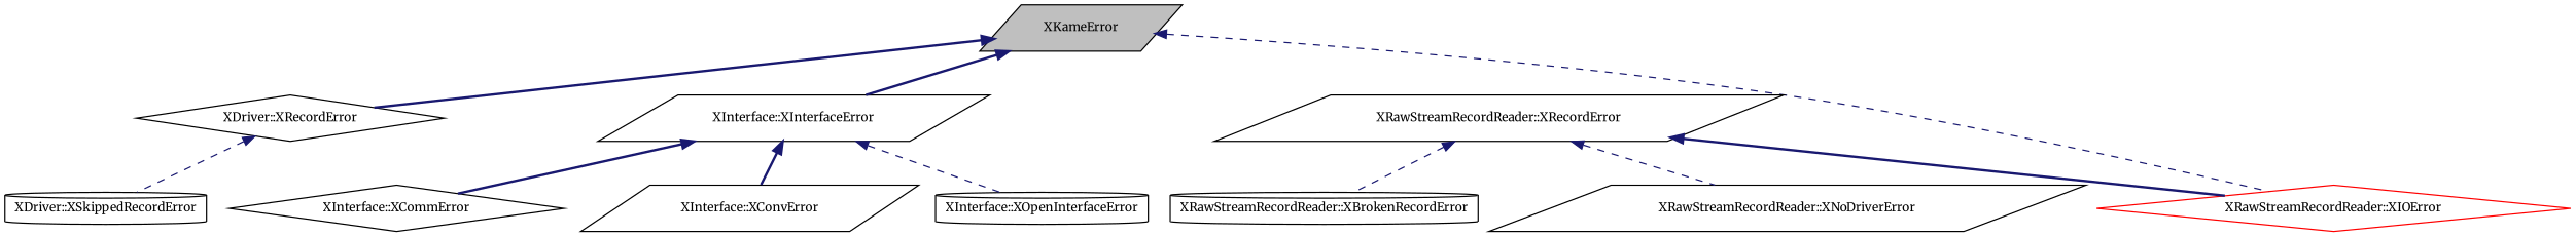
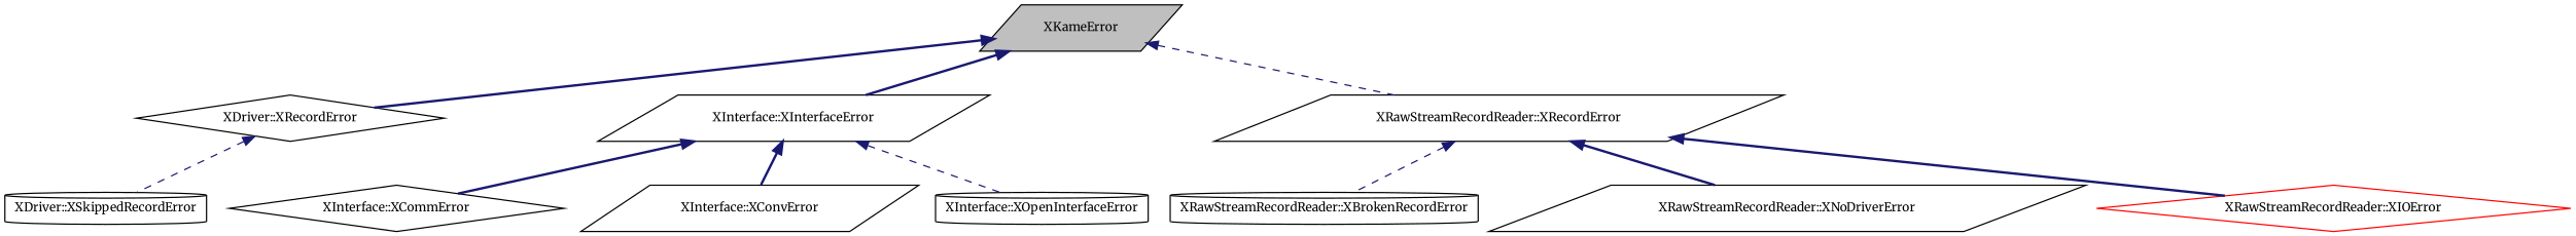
  digraph {
    fontname=Merriweather
    node [color=black fillcolor=white fontname=Merriweather fontsize=10 shape=parallelogram style=filled]
    edge [color=midnightblue dir=back fontname=Merriweather fontsize=10 labelfontname="FreeSans.ttf" labelfontsize=10 style=bold]
    n1 [fillcolor=grey75 fontcolor=black height=0.2 label=XKameError width=0.4]
    n2 [height=0.2 label="XDriver::XRecordError" shape=diamond width=0.4]
    n3 [height=0.2 label="XInterface::XInterfaceError" width=0.4]
    n4 [height=0.2 label="XRawStreamRecordReader::XRecordError" width=0.4]
    n5 [height=0.2 label="XDriver::XSkippedRecordError" shape=cylinder width=0.4]
    n6 [height=0.2 label="XInterface::XCommError" shape=diamond width=0.4]
    n7 [height=0.2 label="XInterface::XConvError" width=0.4]
    n8 [height=0.2 label="XInterface::XOpenInterfaceError" shape=cylinder width=0.4]
    n9 [height=0.2 label="XRawStreamRecordReader::XBrokenRecordError" shape=cylinder width=0.4]
    n10 [color=red height=0.2 label="XRawStreamRecordReader::XIOError" shape=diamond width=0.4]
    n11 [height=0.2 label="XRawStreamRecordReader::XNoDriverError" width=0.4]
    n1 -> n2
    n1 -> n3
-   n1 -> n10 [style=dashed]
+   n1 -> n4 [style=dashed]
    n2 -> n5 [style=dashed]
    n3 -> n6
    n3 -> n7
    n3 -> n8 [style=dashed]
    n4 -> n9 [style=dashed]
    n4 -> n10
-   n4 -> n11 [style=dashed]
+   n4 -> n11
  }
